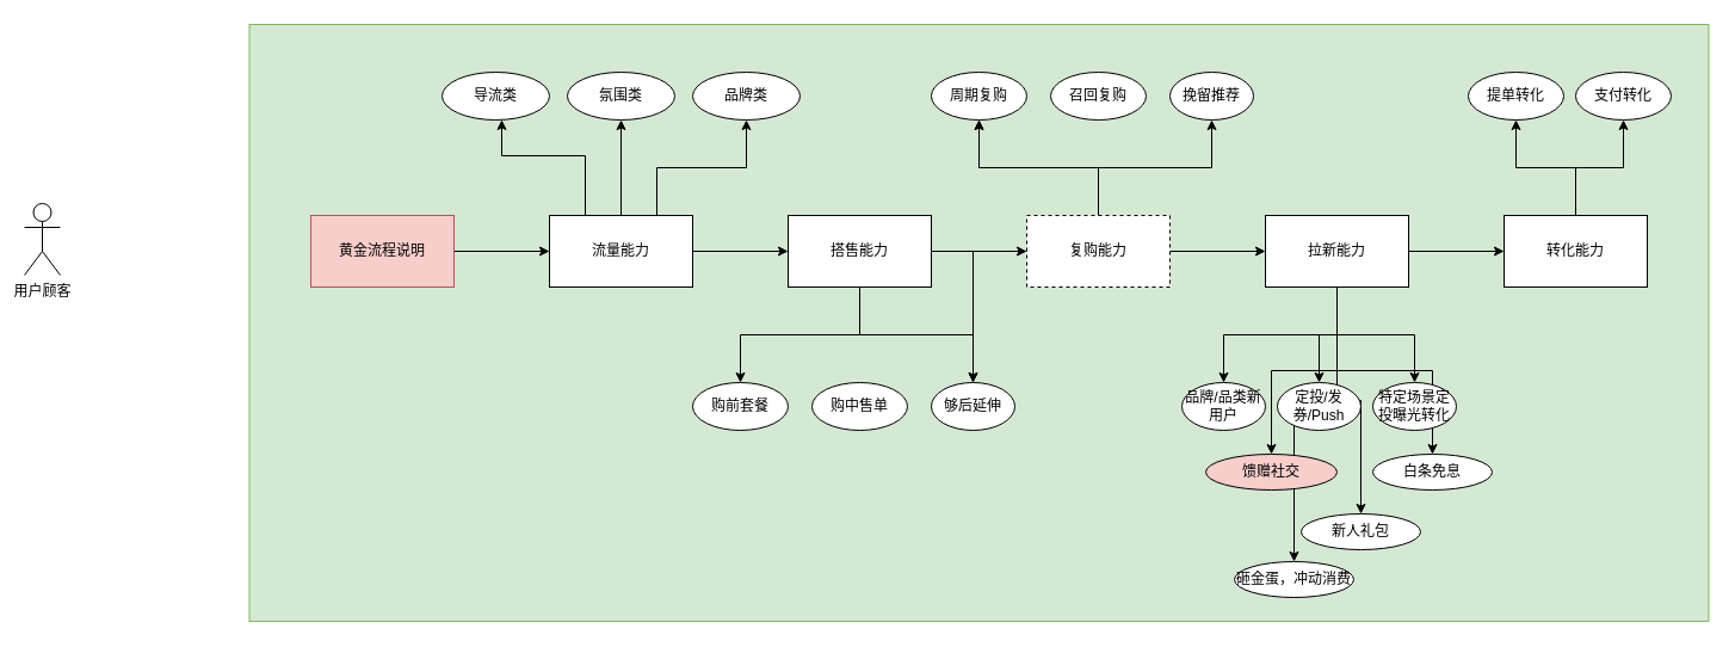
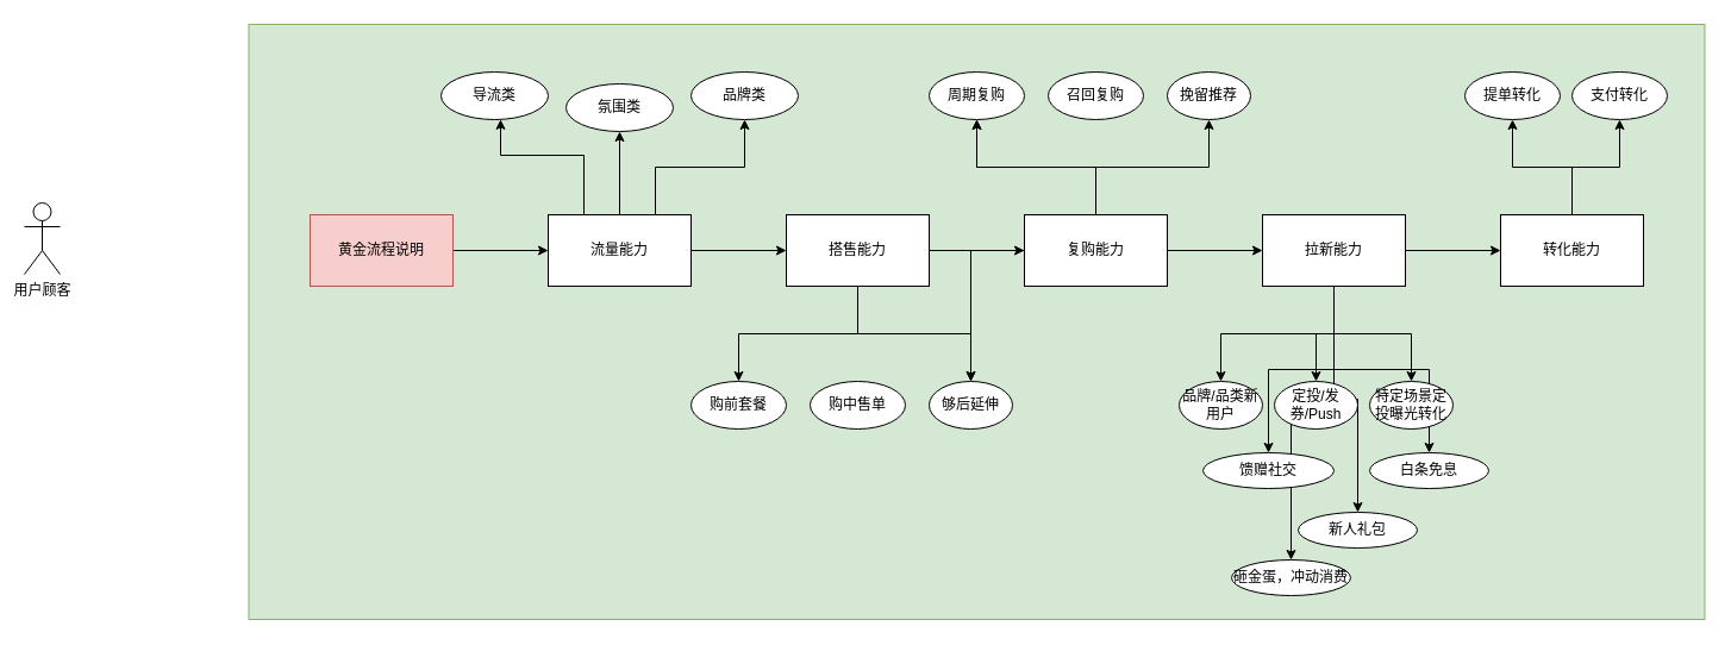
  <mxCell id="0" />
  <mxCell id="1" parent="0" />
  <mxCell id="2" value="" style="rounded=0;whiteSpace=wrap;html=1;fillColor=#d5e8d4;strokeColor=#82b366;" vertex="1" parent="1"><mxGeometry x="208.5" y="20" width="1223" height="500" as="geometry" /></mxCell>
  <mxCell id="3" value="" style="edgeStyle=orthogonalEdgeStyle;rounded=0;orthogonalLoop=1;jettySize=auto;html=1;" edge="1" parent="1" source="4" target="7"><mxGeometry relative="1" as="geometry" /></mxCell>
  <mxCell id="4" value="黄金流程说明" style="rounded=0;whiteSpace=wrap;html=1;fillColor=#f8cecc;strokeColor=#b85450;" vertex="1" parent="1"><mxGeometry x="260" y="180" width="120" height="60" as="geometry" /></mxCell>
  <mxCell id="5" value="" style="edgeStyle=orthogonalEdgeStyle;rounded=0;orthogonalLoop=1;jettySize=auto;html=1;" edge="1" parent="1" source="7" target="11"><mxGeometry relative="1" as="geometry" /></mxCell>
  <mxCell id="6" value="" style="edgeStyle=orthogonalEdgeStyle;rounded=0;orthogonalLoop=1;jettySize=auto;html=1;" edge="1" parent="1" source="7" target="31"><mxGeometry relative="1" as="geometry"><Array as="points"><mxPoint x="490" y="130" /><mxPoint x="420" y="130" /></Array></mxGeometry></mxCell>
  <mxCell id="7" value="流量能力" style="rounded=0;whiteSpace=wrap;html=1;" vertex="1" parent="1"><mxGeometry x="460" y="180" width="120" height="60" as="geometry" /></mxCell>
  <mxCell id="8" value="" style="edgeStyle=orthogonalEdgeStyle;rounded=0;orthogonalLoop=1;jettySize=auto;html=1;" edge="1" parent="1" source="11" target="17"><mxGeometry relative="1" as="geometry" /></mxCell>
  <mxCell id="9" value="" style="edgeStyle=orthogonalEdgeStyle;rounded=0;orthogonalLoop=1;jettySize=auto;html=1;" edge="1" parent="1" source="11" target="35"><mxGeometry relative="1" as="geometry" /></mxCell>
  <mxCell id="10" value="" style="edgeStyle=orthogonalEdgeStyle;rounded=0;orthogonalLoop=1;jettySize=auto;html=1;" edge="1" parent="1" source="11" target="37"><mxGeometry relative="1" as="geometry" /></mxCell>
  <mxCell id="11" value="搭售能力" style="rounded=0;whiteSpace=wrap;html=1;" vertex="1" parent="1"><mxGeometry x="660" y="180" width="120" height="60" as="geometry" /></mxCell>
  <mxCell id="12" value="" style="edgeStyle=orthogonalEdgeStyle;rounded=0;orthogonalLoop=1;jettySize=auto;html=1;" edge="1" parent="1" source="17" target="26"><mxGeometry relative="1" as="geometry" /></mxCell>
  <mxCell id="13" value="" style="edgeStyle=orthogonalEdgeStyle;rounded=0;orthogonalLoop=1;jettySize=auto;html=1;" edge="1" parent="1" source="17" target="38"><mxGeometry relative="1" as="geometry" /></mxCell>
  <mxCell id="14" value="" style="edgeStyle=orthogonalEdgeStyle;rounded=0;orthogonalLoop=1;jettySize=auto;html=1;" edge="1" parent="1" source="17" target="38"><mxGeometry relative="1" as="geometry" /></mxCell>
  <mxCell id="15" value="" style="edgeStyle=orthogonalEdgeStyle;rounded=0;orthogonalLoop=1;jettySize=auto;html=1;" edge="1" parent="1" source="17" target="37"><mxGeometry relative="1" as="geometry" /></mxCell>
  <mxCell id="16" value="" style="edgeStyle=orthogonalEdgeStyle;rounded=0;orthogonalLoop=1;jettySize=auto;html=1;" edge="1" parent="1" source="17" target="40"><mxGeometry relative="1" as="geometry" /></mxCell>
- <mxCell id="17" value="复购能力" style="rounded=0;whiteSpace=wrap;html=1;dashed=1;" vertex="1" parent="1"><mxGeometry x="860" y="180" width="120" height="60" as="geometry" /></mxCell>
+ <mxCell id="17" value="复购能力" style="rounded=0;whiteSpace=wrap;html=1;" vertex="1" parent="1"><mxGeometry x="860" y="180" width="120" height="60" as="geometry" /></mxCell>
  <mxCell id="18" value="" style="edgeStyle=orthogonalEdgeStyle;rounded=0;orthogonalLoop=1;jettySize=auto;html=1;" edge="1" parent="1" source="26" target="29"><mxGeometry relative="1" as="geometry" /></mxCell>
  <mxCell id="19" value="" style="edgeStyle=orthogonalEdgeStyle;rounded=0;orthogonalLoop=1;jettySize=auto;html=1;" edge="1" parent="1" source="26" target="43"><mxGeometry relative="1" as="geometry" /></mxCell>
  <mxCell id="20" value="" style="edgeStyle=orthogonalEdgeStyle;rounded=0;orthogonalLoop=1;jettySize=auto;html=1;" edge="1" parent="1" source="26" target="44"><mxGeometry relative="1" as="geometry" /></mxCell>
  <mxCell id="21" value="" style="edgeStyle=orthogonalEdgeStyle;rounded=0;orthogonalLoop=1;jettySize=auto;html=1;" edge="1" parent="1" source="26" target="45"><mxGeometry relative="1" as="geometry" /></mxCell>
  <mxCell id="22" value="" style="edgeStyle=orthogonalEdgeStyle;rounded=0;orthogonalLoop=1;jettySize=auto;html=1;" edge="1" parent="1" source="26" target="46"><mxGeometry relative="1" as="geometry" /></mxCell>
  <mxCell id="23" value="" style="edgeStyle=orthogonalEdgeStyle;rounded=0;orthogonalLoop=1;jettySize=auto;html=1;" edge="1" parent="1" source="26" target="47"><mxGeometry relative="1" as="geometry" /></mxCell>
  <mxCell id="24" value="" style="edgeStyle=orthogonalEdgeStyle;rounded=0;orthogonalLoop=1;jettySize=auto;html=1;" edge="1" parent="1" source="26" target="48"><mxGeometry relative="1" as="geometry" /></mxCell>
  <mxCell id="25" value="" style="edgeStyle=orthogonalEdgeStyle;rounded=0;orthogonalLoop=1;jettySize=auto;html=1;" edge="1" parent="1" source="26" target="49"><mxGeometry relative="1" as="geometry" /></mxCell>
  <mxCell id="26" value="拉新能力" style="rounded=0;whiteSpace=wrap;html=1;" vertex="1" parent="1"><mxGeometry x="1060" y="180" width="120" height="60" as="geometry" /></mxCell>
  <mxCell id="27" value="" style="edgeStyle=orthogonalEdgeStyle;rounded=0;orthogonalLoop=1;jettySize=auto;html=1;" edge="1" parent="1" source="29" target="41"><mxGeometry relative="1" as="geometry" /></mxCell>
  <mxCell id="28" value="" style="edgeStyle=orthogonalEdgeStyle;rounded=0;orthogonalLoop=1;jettySize=auto;html=1;" edge="1" parent="1" source="29" target="42"><mxGeometry relative="1" as="geometry" /></mxCell>
  <mxCell id="29" value="转化能力" style="rounded=0;whiteSpace=wrap;html=1;" vertex="1" parent="1"><mxGeometry x="1260" y="180" width="120" height="60" as="geometry" /></mxCell>
  <mxCell id="30" value="" style="edgeStyle=orthogonalEdgeStyle;rounded=0;orthogonalLoop=1;jettySize=auto;html=1;exitX=0.5;exitY=0;exitDx=0;exitDy=0;" edge="1" parent="1" source="7" target="33"><mxGeometry relative="1" as="geometry" /></mxCell>
  <mxCell id="31" value="导流类" style="ellipse;whiteSpace=wrap;html=1;rounded=0;" vertex="1" parent="1"><mxGeometry x="370" y="60" width="90" height="40" as="geometry" /></mxCell>
  <mxCell id="32" value="" style="edgeStyle=orthogonalEdgeStyle;rounded=0;orthogonalLoop=1;jettySize=auto;html=1;exitX=0.75;exitY=0;exitDx=0;exitDy=0;" edge="1" parent="1" source="7" target="34"><mxGeometry relative="1" as="geometry" /></mxCell>
- <mxCell id="33" value="氛围类" style="ellipse;whiteSpace=wrap;html=1;rounded=0;" vertex="1" parent="1"><mxGeometry x="475" y="60" width="90" height="40" as="geometry" /></mxCell>
+ <mxCell id="33" value="氛围类" style="ellipse;whiteSpace=wrap;html=1;rounded=0;" vertex="1" parent="1"><mxGeometry x="475" y="70" width="90" height="40" as="geometry" /></mxCell>
  <mxCell id="34" value="品牌类" style="ellipse;whiteSpace=wrap;html=1;rounded=0;" vertex="1" parent="1"><mxGeometry x="580" y="60" width="90" height="40" as="geometry" /></mxCell>
  <mxCell id="35" value="购前套餐" style="ellipse;whiteSpace=wrap;html=1;rounded=0;" vertex="1" parent="1"><mxGeometry x="580" y="320" width="80" height="40" as="geometry" /></mxCell>
  <mxCell id="36" value="购中售单" style="ellipse;whiteSpace=wrap;html=1;rounded=0;" vertex="1" parent="1"><mxGeometry x="680" y="320" width="80" height="40" as="geometry" /></mxCell>
  <mxCell id="37" value="够后延伸" style="ellipse;whiteSpace=wrap;html=1;rounded=0;" vertex="1" parent="1"><mxGeometry x="780" y="320" width="70" height="40" as="geometry" /></mxCell>
  <mxCell id="38" value="周期复购" style="ellipse;whiteSpace=wrap;html=1;rounded=0;" vertex="1" parent="1"><mxGeometry x="780" y="60" width="80" height="40" as="geometry" /></mxCell>
  <mxCell id="39" value="召回复购" style="ellipse;whiteSpace=wrap;html=1;rounded=0;" vertex="1" parent="1"><mxGeometry x="880" y="60" width="80" height="40" as="geometry" /></mxCell>
  <mxCell id="40" value="挽留推荐" style="ellipse;whiteSpace=wrap;html=1;rounded=0;" vertex="1" parent="1"><mxGeometry x="980" y="60" width="70" height="40" as="geometry" /></mxCell>
  <mxCell id="41" value="提单转化" style="ellipse;whiteSpace=wrap;html=1;rounded=0;" vertex="1" parent="1"><mxGeometry x="1230" y="60" width="80" height="40" as="geometry" /></mxCell>
  <mxCell id="42" value="支付转化" style="ellipse;whiteSpace=wrap;html=1;rounded=0;" vertex="1" parent="1"><mxGeometry x="1320" y="60" width="80" height="40" as="geometry" /></mxCell>
  <mxCell id="43" value="品牌/品类新用户" style="ellipse;whiteSpace=wrap;html=1;rounded=0;" vertex="1" parent="1"><mxGeometry x="990" y="320" width="70" height="40" as="geometry" /></mxCell>
  <mxCell id="44" value="定投/发券/Push" style="ellipse;whiteSpace=wrap;html=1;rounded=0;" vertex="1" parent="1"><mxGeometry x="1070" y="320" width="70" height="40" as="geometry" /></mxCell>
  <mxCell id="45" value="特定场景定投曝光转化" style="ellipse;whiteSpace=wrap;html=1;rounded=0;" vertex="1" parent="1"><mxGeometry x="1150" y="320" width="70" height="40" as="geometry" /></mxCell>
- <mxCell id="46" value="馈赠社交" style="ellipse;whiteSpace=wrap;html=1;rounded=0;fillColor=#f8cecc;" vertex="1" parent="1"><mxGeometry x="1010" y="380" width="110" height="30" as="geometry" /></mxCell>
+ <mxCell id="46" value="馈赠社交" style="ellipse;whiteSpace=wrap;html=1;rounded=0;" vertex="1" parent="1"><mxGeometry x="1010" y="380" width="110" height="30" as="geometry" /></mxCell>
  <mxCell id="47" value="新人礼包" style="ellipse;whiteSpace=wrap;html=1;rounded=0;" vertex="1" parent="1"><mxGeometry x="1090" y="430" width="100" height="30" as="geometry" /></mxCell>
  <mxCell id="48" value="白条免息" style="ellipse;whiteSpace=wrap;html=1;rounded=0;" vertex="1" parent="1"><mxGeometry x="1150" y="380" width="100" height="30" as="geometry" /></mxCell>
  <mxCell id="49" value="砸金蛋，冲动消费" style="ellipse;whiteSpace=wrap;html=1;rounded=0;" vertex="1" parent="1"><mxGeometry x="1034" y="470" width="100" height="30" as="geometry" /></mxCell>
  <mxCell id="50" value="用户顾客" style="shape=umlActor;verticalLabelPosition=bottom;verticalAlign=top;html=1;outlineConnect=0;" vertex="1" parent="1"><mxGeometry x="20" y="170" width="30" height="60" as="geometry" /></mxCell>
